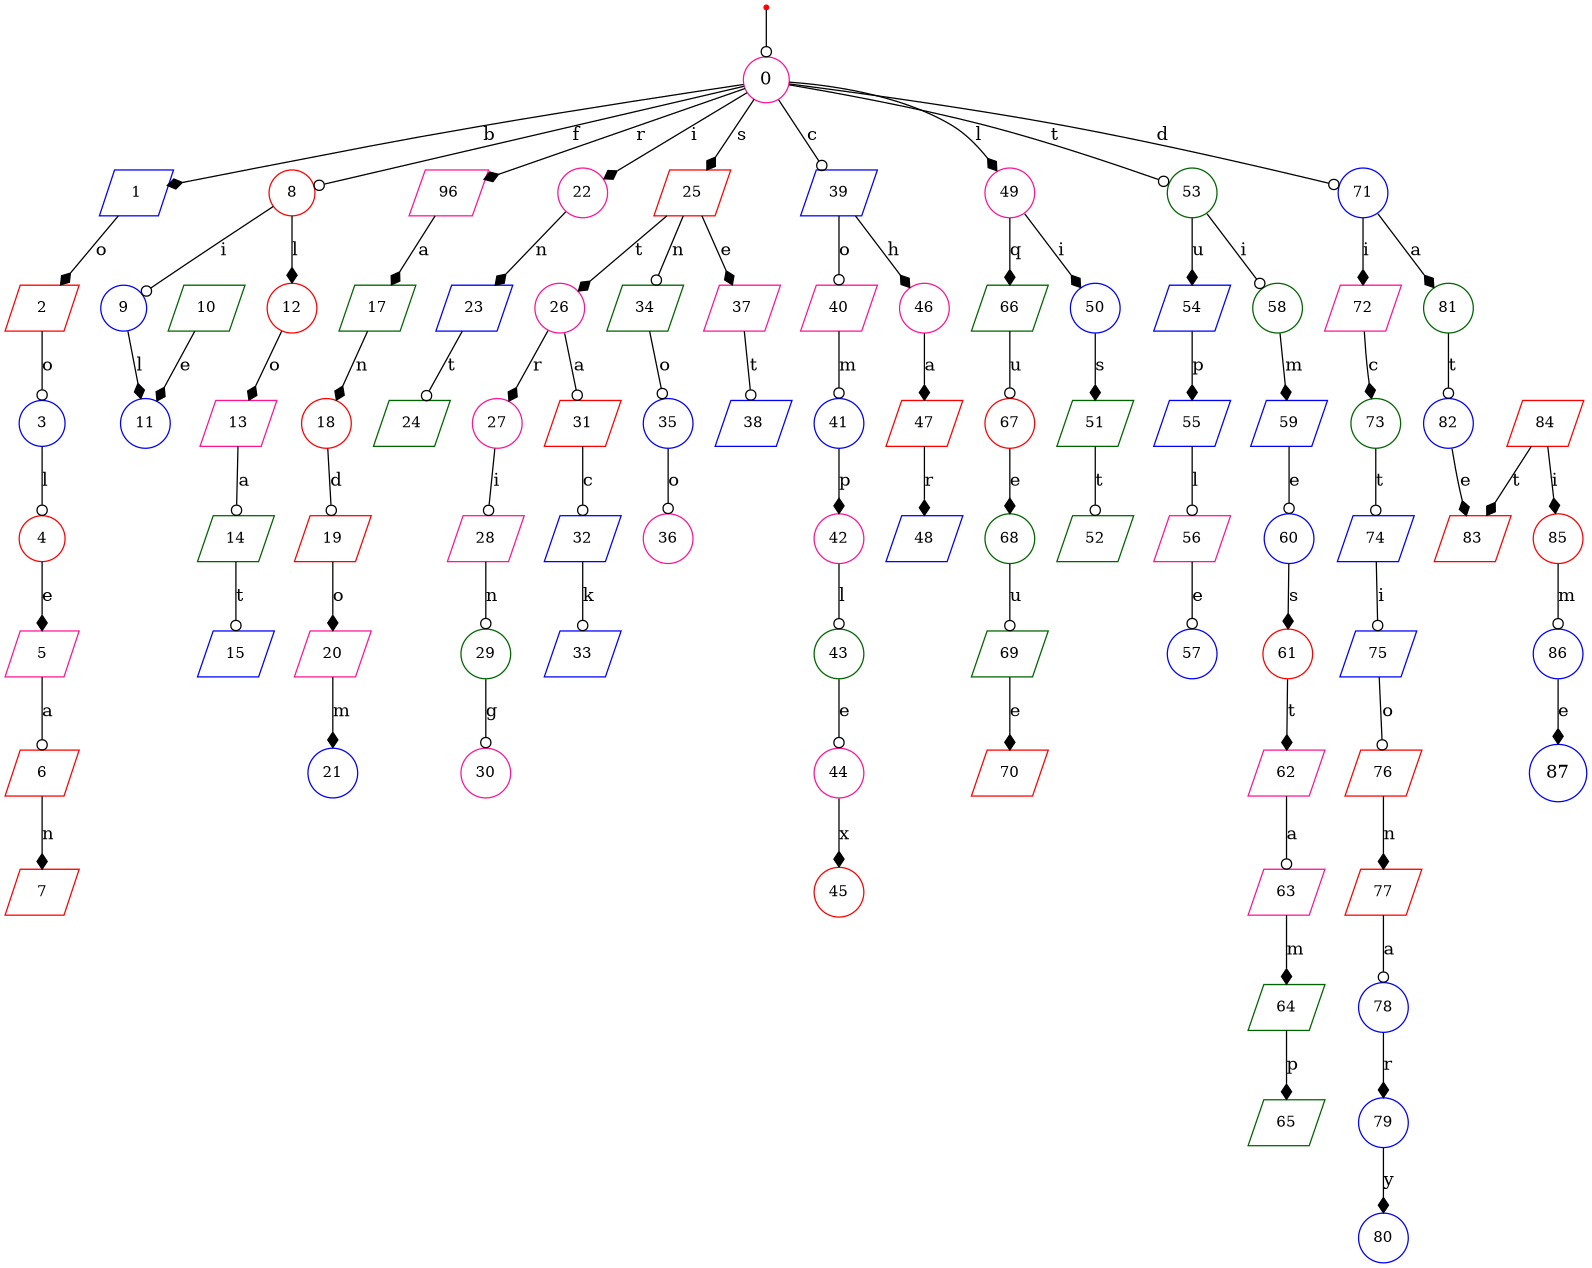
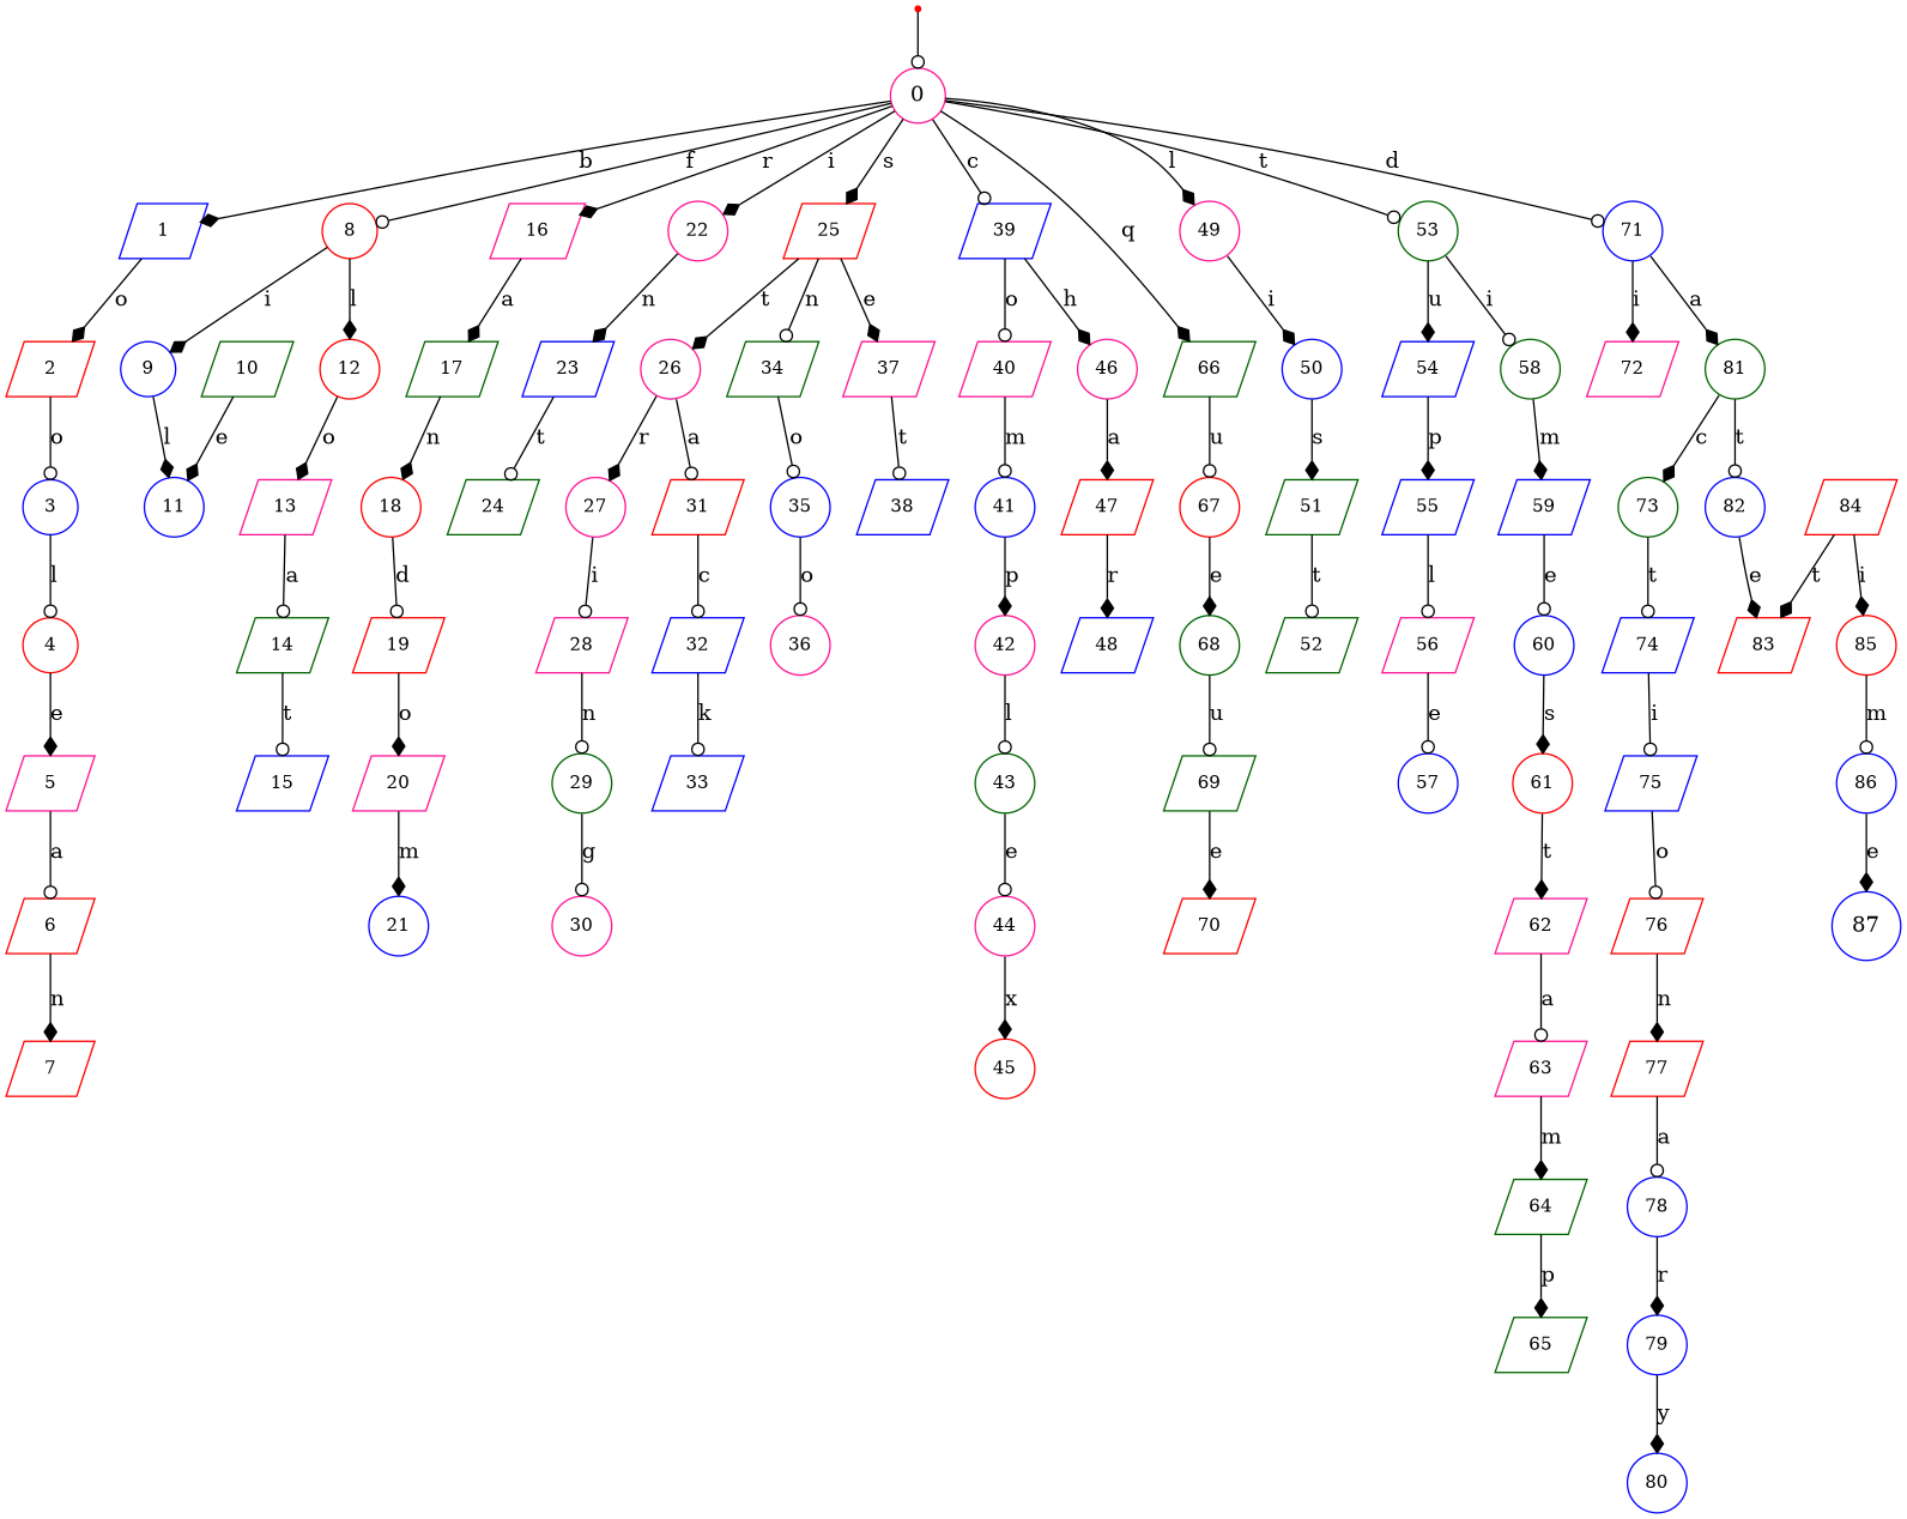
  digraph {
    rankdir=TB
    node [color=blue fontsize=12 shape=parallelogram]
    edge [arrowhead=diamond]
    n1 [color=deeppink fontsize=14 label=0 shape=circle]
    n2 [label=1]
    n3 [color=red label=8 shape=circle]
-   n4 [color=deeppink label=96]
+   n4 [color=deeppink label=16]
    n5 [color=deeppink label=22 shape=circle]
    n6 [color=red label=25]
    n7 [label=39]
    n8 [color=deeppink label=49 shape=circle]
    n9 [color=darkgreen label=53 shape=circle]
    n10 [color=darkgreen label=66]
    n11 [label=71 shape=circle]
    n12 [color=red label=2]
    n13 [label=9 shape=circle]
    n14 [color=red label=12 shape=circle]
    n15 [color=darkgreen label=17]
    n16 [label=23]
    n17 [color=deeppink label=26 shape=circle]
    n18 [color=darkgreen label=34]
    n19 [color=deeppink label=37]
    n20 [color=deeppink label=40]
    n21 [color=deeppink label=46 shape=circle]
    n22 [label=50 shape=circle]
    n23 [label=54]
    n24 [color=darkgreen label=58 shape=circle]
    n25 [color=red label=67 shape=circle]
    n26 [color=deeppink label=72]
    n27 [color=darkgreen label=81 shape=circle]
    n28 [label=3 shape=circle]
    n29 [color=red label=4 shape=circle]
    n30 [color=deeppink label=5]
    n31 [color=red label=6]
    n32 [color=red label=7]
    n33 [label=11 shape=circle]
    n34 [color=deeppink label=13]
    n35 [color=darkgreen label=10]
    n36 [color=darkgreen label=14]
    n37 [label=15]
    n38 [color=red label=18 shape=circle]
    n39 [color=red label=19]
    n40 [color=deeppink label=20]
    n41 [label=21 shape=circle]
    n42 [color=darkgreen label=24]
    n43 [color=deeppink label=27 shape=circle]
    n44 [color=red label=31]
    n45 [label=35 shape=circle]
    n46 [label=38]
    n47 [color=deeppink label=28]
    n48 [label=32]
    n49 [color=darkgreen label=29 shape=circle]
    n50 [color=deeppink label=30 shape=circle]
    n51 [label=33]
    n52 [color=deeppink label=36 shape=circle]
    n53 [label=41 shape=circle]
    n54 [color=red label=47]
    n55 [color=deeppink label=42 shape=circle]
    n56 [color=darkgreen label=43 shape=circle]
    n57 [color=deeppink label=44 shape=circle]
    n58 [color=red label=45 shape=circle]
    n59 [label=48]
    n60 [color=darkgreen label=51]
    n61 [color=darkgreen label=52]
    n62 [label=55]
    n63 [label=59]
    n64 [color=deeppink label=56]
    n65 [label=57 shape=circle]
    n66 [label=60 shape=circle]
    n67 [color=red label=61 shape=circle]
    n68 [color=deeppink label=62]
    n69 [color=deeppink label=63]
    n70 [color=darkgreen label=64]
    n71 [color=darkgreen label=65]
    n72 [color=darkgreen label=68 shape=circle]
    n73 [color=darkgreen label=69]
    n74 [color=red label=70]
    n75 [color=darkgreen label=73 shape=circle]
    n76 [label=82 shape=circle]
    n77 [label=74]
    n78 [label=75]
    n79 [color=red label=76]
    n80 [color=red label=77]
    n81 [label=78 shape=circle]
    n82 [label=79 shape=circle]
    n83 [label=80 shape=circle]
    n84 [color=red label=83]
    n85 [color=red label=84]
    n86 [color=red label=85 shape=circle]
    n87 [label=86 shape=circle]
    n88 [fontsize=14 label=87 shape=circle]
    n89 [color=red fontsize=14 label=87 shape=point]
    n1 -> n2 [label=b]
    n1 -> n3 [arrowhead=odot label=f]
    n1 -> n4 [label=r]
    n1 -> n5 [label=i]
    n1 -> n6 [label=s]
    n1 -> n7 [arrowhead=odot label=c]
    n1 -> n8 [label=l]
    n1 -> n9 [arrowhead=odot label=t]
-   n8 -> n10 [label=q]
+   n1 -> n10 [label=q]
    n1 -> n11 [arrowhead=odot label=d]
    n2 -> n12 [label=o]
-   n3 -> n13 [arrowhead=odot label=i]
+   n3 -> n13 [label=i]
    n3 -> n14 [label=l]
    n4 -> n15 [label=a]
    n5 -> n16 [label=n]
    n6 -> n17 [label=t]
    n6 -> n18 [arrowhead=odot label=n]
    n6 -> n19 [label=e]
    n7 -> n20 [arrowhead=odot label=o]
    n7 -> n21 [label=h]
    n8 -> n22 [label=i]
    n9 -> n23 [label=u]
    n9 -> n24 [arrowhead=odot label=i]
    n10 -> n25 [arrowhead=odot label=u]
    n11 -> n26 [label=i]
    n11 -> n27 [label=a]
    n12 -> n28 [arrowhead=odot label=o]
    n13 -> n33 [label=l]
    n14 -> n34 [label=o]
    n15 -> n38 [label=n]
    n16 -> n42 [arrowhead=odot label=t]
    n17 -> n43 [label=r]
    n17 -> n44 [arrowhead=odot label=a]
    n18 -> n45 [arrowhead=odot label=o]
    n19 -> n46 [arrowhead=odot label=t]
    n20 -> n53 [arrowhead=odot label=m]
    n21 -> n54 [label=a]
    n22 -> n60 [label=s]
    n23 -> n62 [label=p]
    n24 -> n63 [label=m]
    n25 -> n72 [label=e]
-   n26 -> n75 [label=c]
+   n27 -> n75 [label=c]
    n27 -> n76 [arrowhead=odot label=t]
    n28 -> n29 [arrowhead=odot label=l]
    n29 -> n30 [label=e]
    n30 -> n31 [arrowhead=odot label=a]
    n31 -> n32 [label=n]
    n34 -> n36 [arrowhead=odot label=a]
    n35 -> n33 [label=e]
    n36 -> n37 [arrowhead=odot label=t]
    n38 -> n39 [arrowhead=odot label=d]
    n39 -> n40 [label=o]
    n40 -> n41 [label=m]
    n43 -> n47 [arrowhead=odot label=i]
    n44 -> n48 [arrowhead=odot label=c]
    n45 -> n52 [arrowhead=odot label=o]
    n47 -> n49 [arrowhead=odot label=n]
    n48 -> n51 [arrowhead=odot label=k]
    n49 -> n50 [arrowhead=odot label=g]
    n53 -> n55 [label=p]
    n54 -> n59 [label=r]
    n55 -> n56 [arrowhead=odot label=l]
    n56 -> n57 [arrowhead=odot label=e]
    n57 -> n58 [label=x]
    n60 -> n61 [arrowhead=odot label=t]
    n62 -> n64 [arrowhead=odot label=l]
    n63 -> n66 [arrowhead=odot label=e]
    n64 -> n65 [arrowhead=odot label=e]
    n66 -> n67 [label=s]
    n67 -> n68 [label=t]
    n68 -> n69 [arrowhead=odot label=a]
    n69 -> n70 [label=m]
    n70 -> n71 [label=p]
    n72 -> n73 [arrowhead=odot label=u]
    n73 -> n74 [label=e]
    n75 -> n77 [arrowhead=odot label=t]
    n76 -> n84 [label=e]
    n77 -> n78 [arrowhead=odot label=i]
    n78 -> n79 [arrowhead=odot label=o]
    n79 -> n80 [label=n]
    n80 -> n81 [arrowhead=odot label=a]
    n81 -> n82 [label=r]
    n82 -> n83 [label=y]
    n85 -> n84 [label=t]
    n85 -> n86 [label=i]
    n86 -> n87 [arrowhead=odot label=m]
    n87 -> n88 [label=e]
    n89 -> n1 [arrowhead=odot]
  }
